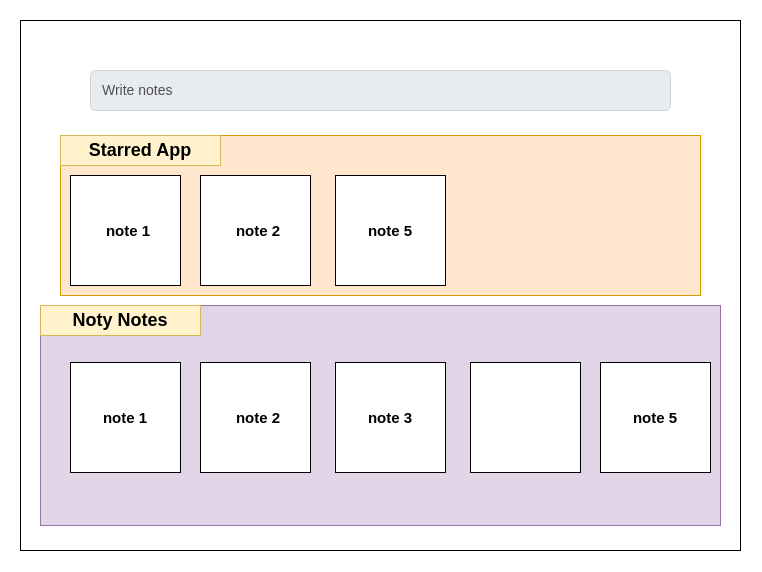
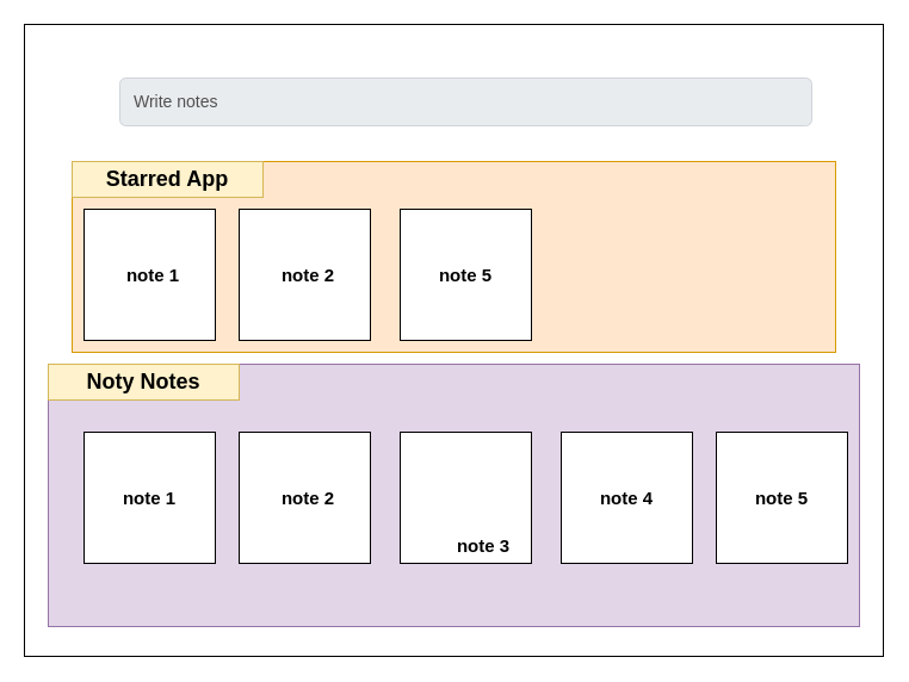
  <mxCell id="0" />
  <mxCell id="1" parent="0" />
  <mxCell id="2" value="" style="rounded=0;whiteSpace=wrap;html=1;" vertex="1" parent="1"><mxGeometry x="20" y="20" width="720" height="530" as="geometry" /></mxCell>
  <mxCell id="3" value="" style="rounded=0;whiteSpace=wrap;html=1;fillColor=#e1d5e7;strokeColor=#9673a6;" vertex="1" parent="1"><mxGeometry x="40" y="305" width="680" height="220" as="geometry" /></mxCell>
  <mxCell id="4" value="" style="rounded=0;whiteSpace=wrap;html=1;fillColor=#ffe6cc;strokeColor=#d79b00;" vertex="1" parent="1"><mxGeometry x="60" y="135" width="640" height="160" as="geometry" /></mxCell>
  <mxCell id="5" value="" style="whiteSpace=wrap;html=1;aspect=fixed;" vertex="1" parent="1"><mxGeometry x="70" y="362" width="110" height="110" as="geometry" /></mxCell>
  <mxCell id="6" value="" style="whiteSpace=wrap;html=1;aspect=fixed;" vertex="1" parent="1"><mxGeometry x="200" y="362" width="110" height="110" as="geometry" /></mxCell>
  <mxCell id="7" value="" style="whiteSpace=wrap;html=1;aspect=fixed;" vertex="1" parent="1"><mxGeometry x="335" y="362" width="110" height="110" as="geometry" /></mxCell>
  <mxCell id="8" value="" style="whiteSpace=wrap;html=1;aspect=fixed;" vertex="1" parent="1"><mxGeometry x="470" y="362" width="110" height="110" as="geometry" /></mxCell>
  <mxCell id="9" value="&lt;span style=&quot;font-size: 18px&quot;&gt;&lt;b&gt;Starred App&lt;/b&gt;&lt;/span&gt;" style="text;html=1;strokeColor=#d6b656;fillColor=#fff2cc;align=center;verticalAlign=middle;whiteSpace=wrap;rounded=0;" vertex="1" parent="1"><mxGeometry x="60" y="135" width="160" height="30" as="geometry" /></mxCell>
- <mxCell id="10" value="Write notes" style="html=1;shadow=0;dashed=0;shape=mxgraph.bootstrap.rrect;rSize=5;strokeColor=#CED4DA;strokeWidth=1;fillColor=#E9ECEF;fontColor=#505050;whiteSpace=wrap;align=left;verticalAlign=middle;spacingLeft=10;fontSize=14;" vertex="1" parent="1"><mxGeometry x="90" y="70" width="580" height="40" as="geometry" /></mxCell>
+ <mxCell id="10" value="Write notes" style="html=1;shadow=0;dashed=0;shape=mxgraph.bootstrap.rrect;rSize=5;strokeColor=#CED4DA;strokeWidth=1;fillColor=#E9ECEF;fontColor=#505050;whiteSpace=wrap;align=left;verticalAlign=middle;spacingLeft=10;fontSize=14;" vertex="1" parent="1"><mxGeometry x="100" y="65" width="580" height="40" as="geometry" /></mxCell>
  <mxCell id="11" value="" style="whiteSpace=wrap;html=1;aspect=fixed;" vertex="1" parent="1"><mxGeometry x="70" y="175" width="110" height="110" as="geometry" /></mxCell>
  <mxCell id="12" value="" style="whiteSpace=wrap;html=1;aspect=fixed;" vertex="1" parent="1"><mxGeometry x="200" y="175" width="110" height="110" as="geometry" /></mxCell>
  <mxCell id="13" value="" style="whiteSpace=wrap;html=1;aspect=fixed;" vertex="1" parent="1"><mxGeometry x="335" y="175" width="110" height="110" as="geometry" /></mxCell>
  <mxCell id="14" value="" style="whiteSpace=wrap;html=1;aspect=fixed;" vertex="1" parent="1"><mxGeometry x="600" y="362" width="110" height="110" as="geometry" /></mxCell>
  <mxCell id="15" value="&lt;b&gt;&lt;font style=&quot;font-size: 15px&quot;&gt;note 5&lt;/font&gt;&lt;/b&gt;" style="text;html=1;strokeColor=none;fillColor=none;align=center;verticalAlign=middle;whiteSpace=wrap;rounded=0;" vertex="1" parent="1"><mxGeometry x="362" y="220" width="56" height="20" as="geometry" /></mxCell>
  <mxCell id="16" value="&lt;b&gt;&lt;font style=&quot;font-size: 15px&quot;&gt;note 2&lt;/font&gt;&lt;/b&gt;" style="text;html=1;strokeColor=none;fillColor=none;align=center;verticalAlign=middle;whiteSpace=wrap;rounded=0;" vertex="1" parent="1"><mxGeometry x="230" y="220" width="56" height="20" as="geometry" /></mxCell>
  <mxCell id="17" value="&lt;b&gt;&lt;font style=&quot;font-size: 15px&quot;&gt;note 1&lt;/font&gt;&lt;/b&gt;" style="text;html=1;strokeColor=none;fillColor=none;align=center;verticalAlign=middle;whiteSpace=wrap;rounded=0;" vertex="1" parent="1"><mxGeometry x="100" y="220" width="56" height="20" as="geometry" /></mxCell>
  <mxCell id="18" value="&lt;b&gt;&lt;font style=&quot;font-size: 15px&quot;&gt;note 1&lt;/font&gt;&lt;/b&gt;" style="text;html=1;strokeColor=none;fillColor=none;align=center;verticalAlign=middle;whiteSpace=wrap;rounded=0;" vertex="1" parent="1"><mxGeometry x="97" y="407" width="56" height="20" as="geometry" /></mxCell>
  <mxCell id="19" value="&lt;b&gt;&lt;font style=&quot;font-size: 15px&quot;&gt;note 2&lt;/font&gt;&lt;/b&gt;" style="text;html=1;strokeColor=none;fillColor=none;align=center;verticalAlign=middle;whiteSpace=wrap;rounded=0;" vertex="1" parent="1"><mxGeometry x="230" y="407" width="56" height="20" as="geometry" /></mxCell>
- <mxCell id="20" value="&lt;b&gt;&lt;font style=&quot;font-size: 15px&quot;&gt;note 3&lt;/font&gt;&lt;/b&gt;" style="text;html=1;strokeColor=none;fillColor=none;align=center;verticalAlign=middle;whiteSpace=wrap;rounded=0;" vertex="1" parent="1"><mxGeometry x="362" y="407" width="56" height="20" as="geometry" /></mxCell>
+ <mxCell id="20" value="&lt;b&gt;&lt;font style=&quot;font-size: 15px&quot;&gt;note 3&lt;/font&gt;&lt;/b&gt;" style="text;html=1;strokeColor=none;fillColor=none;align=center;verticalAlign=middle;whiteSpace=wrap;rounded=0;" vertex="1" parent="1"><mxGeometry x="377" y="447" width="56" height="20" as="geometry" /></mxCell>
+ <mxCell id="21" value="&lt;b&gt;&lt;font style=&quot;font-size: 15px&quot;&gt;note 4&lt;/font&gt;&lt;/b&gt;" style="text;html=1;strokeColor=none;fillColor=none;align=center;verticalAlign=middle;whiteSpace=wrap;rounded=0;" vertex="1" parent="1"><mxGeometry x="497" y="407" width="56" height="20" as="geometry" /></mxCell>
  <mxCell id="22" value="&lt;b&gt;&lt;font style=&quot;font-size: 15px&quot;&gt;note 5&lt;/font&gt;&lt;/b&gt;" style="text;html=1;strokeColor=none;fillColor=none;align=center;verticalAlign=middle;whiteSpace=wrap;rounded=0;" vertex="1" parent="1"><mxGeometry x="627" y="407" width="56" height="20" as="geometry" /></mxCell>
  <mxCell id="23" value="&lt;span style=&quot;font-size: 18px&quot;&gt;&lt;b&gt;Noty Notes&lt;/b&gt;&lt;/span&gt;" style="text;html=1;strokeColor=#d6b656;fillColor=#fff2cc;align=center;verticalAlign=middle;whiteSpace=wrap;rounded=0;" vertex="1" parent="1"><mxGeometry x="40" y="305" width="160" height="30" as="geometry" /></mxCell>
